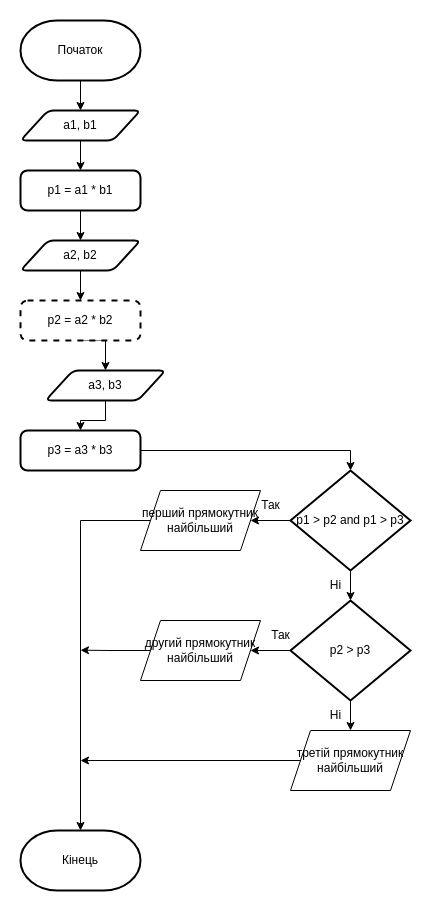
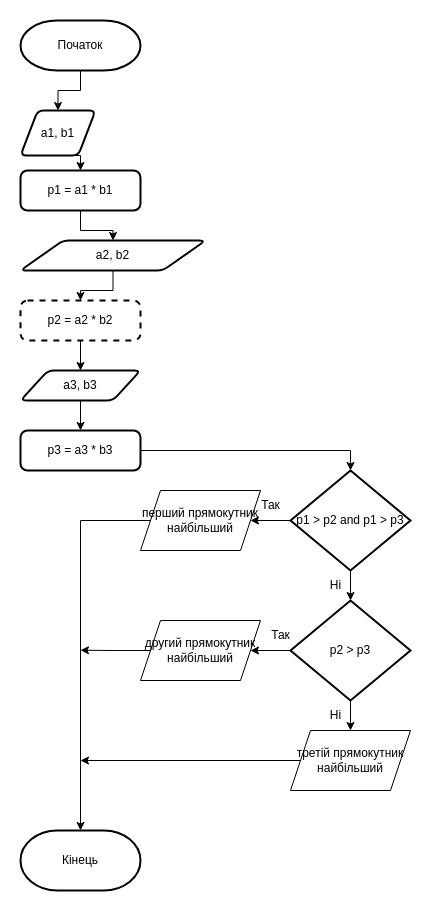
  <mxCell id="0" />
  <mxCell id="1" parent="0" />
  <mxCell id="2" style="edgeStyle=orthogonalEdgeStyle;rounded=0;orthogonalLoop=1;jettySize=auto;html=1;exitX=0.5;exitY=1;exitDx=0;exitDy=0;exitPerimeter=0;entryX=0.5;entryY=0;entryDx=0;entryDy=0;" edge="1" parent="1" source="3" target="6"><mxGeometry relative="1" as="geometry" /></mxCell>
- <mxCell id="3" value="Початок" style="strokeWidth=2;html=1;shape=mxgraph.flowchart.terminator;whiteSpace=wrap;" vertex="1" parent="1"><mxGeometry x="20" width="120" height="60" as="geometry" y="20" /></mxCell>
+ <mxCell id="3" value="Початок" style="strokeWidth=2;html=1;shape=mxgraph.flowchart.terminator;whiteSpace=wrap;" vertex="1" parent="1"><mxGeometry x="20" y="20" width="120" height="50" as="geometry" /></mxCell>
  <mxCell id="4" value="Кінець" style="strokeWidth=2;html=1;shape=mxgraph.flowchart.terminator;whiteSpace=wrap;" vertex="1" parent="1"><mxGeometry x="20" y="830" width="120" height="60" as="geometry" /></mxCell>
  <mxCell id="5" style="edgeStyle=orthogonalEdgeStyle;rounded=0;orthogonalLoop=1;jettySize=auto;html=1;exitX=0.5;exitY=1;exitDx=0;exitDy=0;entryX=0.5;entryY=0;entryDx=0;entryDy=0;" edge="1" parent="1" source="6" target="12"><mxGeometry relative="1" as="geometry" /></mxCell>
- <mxCell id="6" value="a1, b1" style="shape=parallelogram;html=1;strokeWidth=2;perimeter=parallelogramPerimeter;whiteSpace=wrap;rounded=1;arcSize=12;size=0.23;" vertex="1" parent="1"><mxGeometry x="20" y="110" width="120" height="30" as="geometry" /></mxCell>
+ <mxCell id="6" value="a1, b1" style="shape=parallelogram;html=1;strokeWidth=2;perimeter=parallelogramPerimeter;whiteSpace=wrap;rounded=1;arcSize=12;size=0.23;" vertex="1" parent="1"><mxGeometry x="20" y="110" width="75" height="45" as="geometry" /></mxCell>
  <mxCell id="7" style="edgeStyle=orthogonalEdgeStyle;rounded=0;orthogonalLoop=1;jettySize=auto;html=1;exitX=0.5;exitY=1;exitDx=0;exitDy=0;" edge="1" parent="1" source="8" target="14"><mxGeometry relative="1" as="geometry" /></mxCell>
- <mxCell id="8" value="a2, b2" style="shape=parallelogram;html=1;strokeWidth=2;perimeter=parallelogramPerimeter;whiteSpace=wrap;rounded=1;arcSize=12;size=0.23;" vertex="1" parent="1"><mxGeometry x="20" y="240" width="120" height="30" as="geometry" /></mxCell>
+ <mxCell id="8" value="a2, b2" style="shape=parallelogram;html=1;strokeWidth=2;perimeter=parallelogramPerimeter;whiteSpace=wrap;rounded=1;arcSize=12;size=0.23;" vertex="1" parent="1"><mxGeometry x="20" y="240" width="185" height="30" as="geometry" /></mxCell>
  <mxCell id="9" style="edgeStyle=orthogonalEdgeStyle;rounded=0;orthogonalLoop=1;jettySize=auto;html=1;exitX=0.5;exitY=1;exitDx=0;exitDy=0;" edge="1" parent="1" source="10" target="16"><mxGeometry relative="1" as="geometry" /></mxCell>
- <mxCell id="10" value="a3, b3" style="shape=parallelogram;html=1;strokeWidth=2;perimeter=parallelogramPerimeter;whiteSpace=wrap;rounded=1;arcSize=12;size=0.23;" vertex="1" parent="1"><mxGeometry x="45" y="370" width="120" height="30" as="geometry" /></mxCell>
+ <mxCell id="10" value="a3, b3" style="shape=parallelogram;html=1;strokeWidth=2;perimeter=parallelogramPerimeter;whiteSpace=wrap;rounded=1;arcSize=12;size=0.23;" vertex="1" parent="1"><mxGeometry x="20" y="370" width="120" height="30" as="geometry" /></mxCell>
  <mxCell id="11" style="edgeStyle=orthogonalEdgeStyle;rounded=0;orthogonalLoop=1;jettySize=auto;html=1;exitX=0.5;exitY=1;exitDx=0;exitDy=0;" edge="1" parent="1" source="12" target="8"><mxGeometry relative="1" as="geometry" /></mxCell>
  <mxCell id="12" value="p1 = a1 * b1" style="rounded=1;whiteSpace=wrap;html=1;absoluteArcSize=1;arcSize=14;strokeWidth=2;" vertex="1" parent="1"><mxGeometry x="20" y="170" width="120" height="40" as="geometry" /></mxCell>
  <mxCell id="13" style="edgeStyle=orthogonalEdgeStyle;rounded=0;orthogonalLoop=1;jettySize=auto;html=1;exitX=0.5;exitY=1;exitDx=0;exitDy=0;entryX=0.5;entryY=0;entryDx=0;entryDy=0;" edge="1" parent="1" source="14" target="10"><mxGeometry relative="1" as="geometry" /></mxCell>
  <mxCell id="14" value="p2 = a2 * b2" style="rounded=1;whiteSpace=wrap;html=1;absoluteArcSize=1;arcSize=14;strokeWidth=2;dashed=1;" vertex="1" parent="1"><mxGeometry x="20" y="300" width="120" height="40" as="geometry" /></mxCell>
  <mxCell id="15" style="edgeStyle=orthogonalEdgeStyle;rounded=0;orthogonalLoop=1;jettySize=auto;html=1;exitX=1;exitY=0.5;exitDx=0;exitDy=0;entryX=0.5;entryY=0;entryDx=0;entryDy=0;entryPerimeter=0;" edge="1" parent="1" source="16" target="19"><mxGeometry relative="1" as="geometry"><mxPoint x="280" y="450" as="targetPoint" /></mxGeometry></mxCell>
  <mxCell id="16" value="p3 = a3 * b3" style="rounded=1;whiteSpace=wrap;html=1;absoluteArcSize=1;arcSize=14;strokeWidth=2;" vertex="1" parent="1"><mxGeometry x="20" y="430" width="120" height="40" as="geometry" /></mxCell>
  <mxCell id="17" style="edgeStyle=orthogonalEdgeStyle;rounded=0;orthogonalLoop=1;jettySize=auto;html=1;exitX=0;exitY=0.5;exitDx=0;exitDy=0;exitPerimeter=0;entryX=1;entryY=0.5;entryDx=0;entryDy=0;" edge="1" parent="1" source="19" target="24"><mxGeometry relative="1" as="geometry" /></mxCell>
  <mxCell id="18" style="edgeStyle=orthogonalEdgeStyle;rounded=0;orthogonalLoop=1;jettySize=auto;html=1;exitX=0.5;exitY=1;exitDx=0;exitDy=0;exitPerimeter=0;" edge="1" parent="1" source="19" target="22"><mxGeometry relative="1" as="geometry" /></mxCell>
  <mxCell id="19" value="p1 &amp;gt; p2 and p1 &amp;gt; p3" style="strokeWidth=2;html=1;shape=mxgraph.flowchart.decision;whiteSpace=wrap;" vertex="1" parent="1"><mxGeometry x="290" y="470" width="120" height="100" as="geometry" /></mxCell>
  <mxCell id="20" style="edgeStyle=orthogonalEdgeStyle;rounded=0;orthogonalLoop=1;jettySize=auto;html=1;exitX=0;exitY=0.5;exitDx=0;exitDy=0;exitPerimeter=0;entryX=1;entryY=0.5;entryDx=0;entryDy=0;" edge="1" parent="1" source="22" target="26"><mxGeometry relative="1" as="geometry" /></mxCell>
  <mxCell id="21" style="edgeStyle=orthogonalEdgeStyle;rounded=0;orthogonalLoop=1;jettySize=auto;html=1;exitX=0.5;exitY=1;exitDx=0;exitDy=0;exitPerimeter=0;entryX=0.5;entryY=0;entryDx=0;entryDy=0;" edge="1" parent="1" source="22" target="28"><mxGeometry relative="1" as="geometry" /></mxCell>
  <mxCell id="22" value="p2 &amp;gt; p3" style="strokeWidth=2;html=1;shape=mxgraph.flowchart.decision;whiteSpace=wrap;" vertex="1" parent="1"><mxGeometry x="290" y="600" width="120" height="100" as="geometry" /></mxCell>
  <mxCell id="23" style="edgeStyle=orthogonalEdgeStyle;rounded=0;orthogonalLoop=1;jettySize=auto;html=1;exitX=0;exitY=0.5;exitDx=0;exitDy=0;" edge="1" parent="1" source="24" target="4"><mxGeometry relative="1" as="geometry"><Array as="points"><mxPoint x="80" y="520" /></Array></mxGeometry></mxCell>
  <mxCell id="24" value="перший прямокутник найбільший" style="shape=parallelogram;perimeter=parallelogramPerimeter;whiteSpace=wrap;html=1;fixedSize=1;" vertex="1" parent="1"><mxGeometry x="140" y="490" width="120" height="60" as="geometry" /></mxCell>
  <mxCell id="25" style="edgeStyle=orthogonalEdgeStyle;rounded=0;orthogonalLoop=1;jettySize=auto;html=1;exitX=0;exitY=0.5;exitDx=0;exitDy=0;" edge="1" parent="1" source="26"><mxGeometry relative="1" as="geometry"><mxPoint x="80" y="649.69" as="targetPoint" /></mxGeometry></mxCell>
  <mxCell id="26" value="другий прямокутник найбільший" style="shape=parallelogram;perimeter=parallelogramPerimeter;whiteSpace=wrap;html=1;fixedSize=1;" vertex="1" parent="1"><mxGeometry x="140" y="620" width="120" height="60" as="geometry" /></mxCell>
  <mxCell id="27" style="edgeStyle=orthogonalEdgeStyle;rounded=0;orthogonalLoop=1;jettySize=auto;html=1;exitX=0;exitY=0.5;exitDx=0;exitDy=0;" edge="1" parent="1" source="28"><mxGeometry relative="1" as="geometry"><mxPoint x="80" y="760.034" as="targetPoint" /></mxGeometry></mxCell>
  <mxCell id="28" value="третій прямокутник найбільший" style="shape=parallelogram;perimeter=parallelogramPerimeter;whiteSpace=wrap;html=1;fixedSize=1;" vertex="1" parent="1"><mxGeometry x="290" y="730" width="120" height="60" as="geometry" /></mxCell>
  <mxCell id="29" value="Так" style="text;html=1;align=center;verticalAlign=middle;resizable=0;points=[];autosize=1;strokeColor=none;fillColor=none;" vertex="1" parent="1"><mxGeometry x="250" y="490" width="40" height="30" as="geometry" /></mxCell>
  <mxCell id="30" value="Ні" style="text;html=1;align=center;verticalAlign=middle;resizable=0;points=[];autosize=1;strokeColor=none;fillColor=none;" vertex="1" parent="1"><mxGeometry x="320" y="570" width="30" height="30" as="geometry" /></mxCell>
  <mxCell id="31" value="Так" style="text;html=1;align=center;verticalAlign=middle;resizable=0;points=[];autosize=1;strokeColor=none;fillColor=none;" vertex="1" parent="1"><mxGeometry x="260" y="620" width="40" height="30" as="geometry" /></mxCell>
  <mxCell id="32" value="Ні" style="text;html=1;align=center;verticalAlign=middle;resizable=0;points=[];autosize=1;strokeColor=none;fillColor=none;" vertex="1" parent="1"><mxGeometry x="320" y="700" width="30" height="30" as="geometry" /></mxCell>
